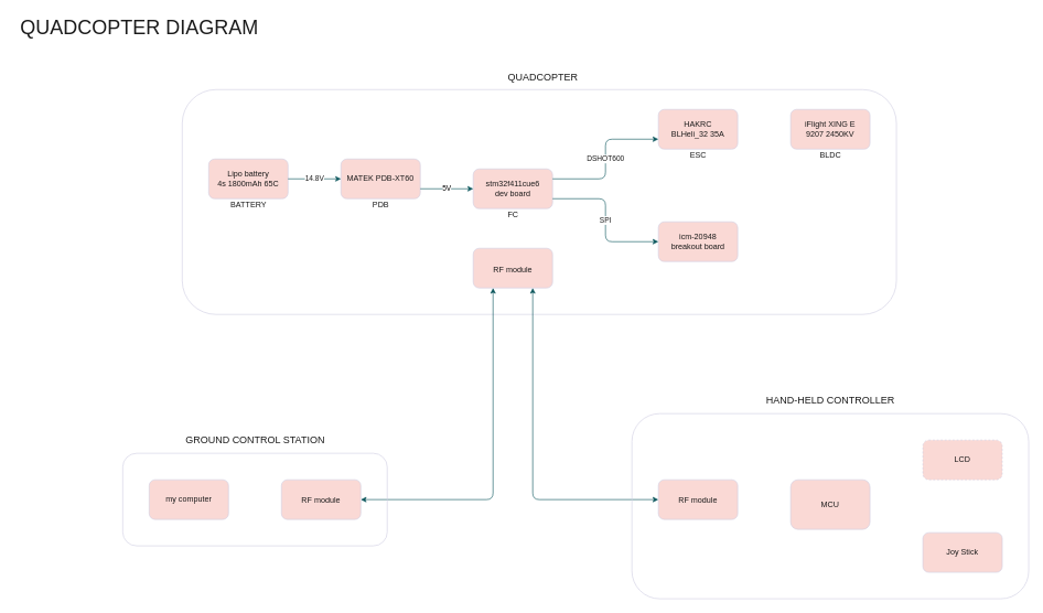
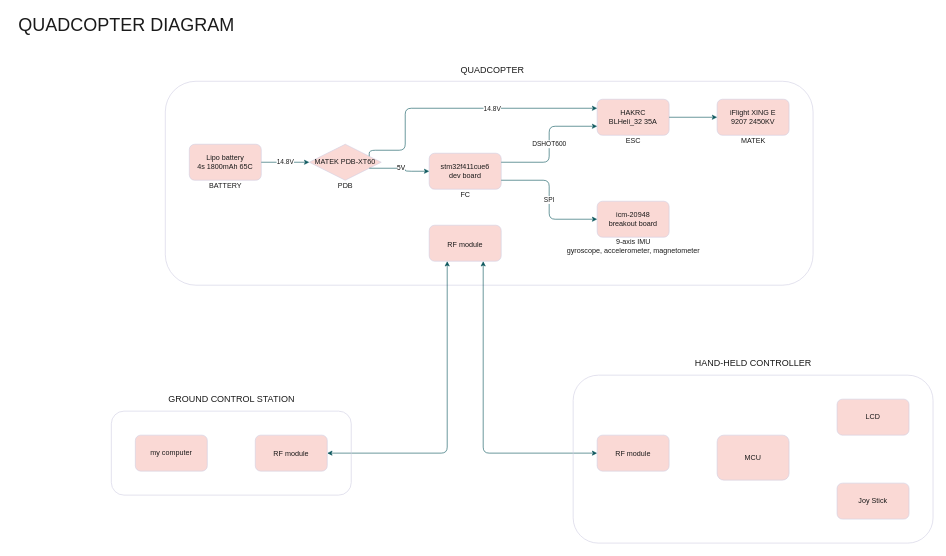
  <mxCell id="0" />
  <mxCell id="1" parent="0" />
  <mxCell id="2" value="" style="group;fontColor=#1A1A1A;rounded=1;" parent="1" vertex="1" connectable="0"><mxGeometry x="275" y="105" width="1080" height="370" as="geometry" /></mxCell>
  <mxCell id="3" value="QUADCOPTER" style="text;html=1;align=center;verticalAlign=middle;resizable=0;points=[];autosize=1;fontSize=15;fontColor=#1A1A1A;rounded=1;" parent="2" vertex="1"><mxGeometry x="485" width="120" height="20" as="geometry" /></mxCell>
  <mxCell id="4" value="" style="group;fontColor=#1A1A1A;rounded=1;" parent="2" vertex="1" connectable="0"><mxGeometry x="40" y="60" width="1000" height="260" as="geometry" /></mxCell>
  <mxCell id="5" value="" style="group;fontColor=#1A1A1A;rounded=1;" parent="4" vertex="1" connectable="0"><mxGeometry x="620" y="170" width="240" height="90" as="geometry" /></mxCell>
  <mxCell id="6" value="icm-20948&lt;br&gt;breakout board" style="whiteSpace=wrap;html=1;fillColor=#FAD9D5;strokeColor=#D0CEE2;fontColor=#1A1A1A;rounded=1;" parent="5" vertex="1"><mxGeometry x="60" width="120" height="60" as="geometry" /></mxCell>
+ <mxCell id="7" value="9-axis IMU&lt;br&gt;gyroscope, accelerometer, magnetometer" style="text;html=1;align=center;verticalAlign=middle;resizable=0;points=[];autosize=1;fontColor=#1A1A1A;rounded=1;" parent="5" vertex="1"><mxGeometry y="60" width="240" height="30" as="geometry" /></mxCell>
  <mxCell id="8" value="" style="group;fontColor=#1A1A1A;rounded=1;" parent="4" vertex="1" connectable="0"><mxGeometry x="400" y="90" width="120" height="80" as="geometry" /></mxCell>
  <mxCell id="9" value="stm32f411cue6&lt;br&gt;dev board" style="whiteSpace=wrap;html=1;fillColor=#FAD9D5;strokeColor=#D0CEE2;fontColor=#1A1A1A;rounded=1;" parent="8" vertex="1"><mxGeometry width="120" height="60" as="geometry" /></mxCell>
  <mxCell id="10" value="FC" style="text;html=1;align=center;verticalAlign=middle;resizable=0;points=[];autosize=1;fontColor=#1A1A1A;rounded=1;" parent="8" vertex="1"><mxGeometry x="45" y="60" width="30" height="20" as="geometry" /></mxCell>
  <mxCell id="11" value="" style="group;fontColor=#1A1A1A;rounded=1;" parent="4" vertex="1" connectable="0"><mxGeometry x="680" width="120" height="80" as="geometry" /></mxCell>
  <mxCell id="12" value="HAKRC&lt;br&gt;BLHeli_32 35A" style="whiteSpace=wrap;html=1;fillColor=#FAD9D5;strokeColor=#D0CEE2;fontColor=#1A1A1A;rounded=1;" parent="11" vertex="1"><mxGeometry width="120" height="60" as="geometry" /></mxCell>
  <mxCell id="13" value="ESC" style="text;html=1;align=center;verticalAlign=middle;resizable=0;points=[];autosize=1;fontColor=#1A1A1A;rounded=1;" parent="11" vertex="1"><mxGeometry x="40" y="60" width="40" height="20" as="geometry" /></mxCell>
  <mxCell id="14" value="" style="group;fontColor=#1A1A1A;rounded=1;" parent="4" vertex="1" connectable="0"><mxGeometry x="880" width="120" height="80" as="geometry" /></mxCell>
  <mxCell id="15" value="iFlight XING E &lt;br&gt;9207 2450KV" style="whiteSpace=wrap;html=1;fillColor=#FAD9D5;strokeColor=#D0CEE2;fontColor=#1A1A1A;rounded=1;" parent="14" vertex="1"><mxGeometry width="120" height="60" as="geometry" /></mxCell>
- <mxCell id="16" value="BLDC" style="text;html=1;align=center;verticalAlign=middle;resizable=0;points=[];autosize=1;fontColor=#1A1A1A;rounded=1;" parent="14" vertex="1"><mxGeometry x="35" y="60" width="50" height="20" as="geometry" /></mxCell>
+ <mxCell id="16" value="MATEK" style="text;html=1;align=center;verticalAlign=middle;resizable=0;points=[];autosize=1;fontColor=#1A1A1A;rounded=1;" parent="14" vertex="1"><mxGeometry x="35" y="60" width="50" height="20" as="geometry" /></mxCell>
  <mxCell id="17" value="" style="group;fontColor=#1A1A1A;rounded=1;" parent="4" vertex="1" connectable="0"><mxGeometry x="200" y="75" width="120" height="80" as="geometry" /></mxCell>
- <mxCell id="18" value="MATEK PDB-XT60" style="whiteSpace=wrap;html=1;fillColor=#FAD9D5;strokeColor=#D0CEE2;fontColor=#1A1A1A;rounded=1;" parent="17" vertex="1"><mxGeometry width="120" height="60" as="geometry" /></mxCell>
+ <mxCell id="18" value="MATEK PDB-XT60" style="rhombus;whiteSpace=wrap;html=1;fillColor=#FAD9D5;strokeColor=#D0CEE2;fontColor=#1A1A1A;" parent="17" vertex="1"><mxGeometry width="120" height="60" as="geometry" /></mxCell>
  <mxCell id="19" value="PDB" style="text;html=1;align=center;verticalAlign=middle;resizable=0;points=[];autosize=1;fontColor=#1A1A1A;rounded=1;" parent="17" vertex="1"><mxGeometry x="40" y="60" width="40" height="20" as="geometry" /></mxCell>
  <mxCell id="20" value="" style="group;fontColor=#1A1A1A;rounded=1;" parent="4" vertex="1" connectable="0"><mxGeometry y="75" width="120" height="80" as="geometry" /></mxCell>
  <mxCell id="21" value="Lipo battery&lt;br&gt;4s 1800mAh 65C" style="whiteSpace=wrap;html=1;fillColor=#FAD9D5;strokeColor=#D0CEE2;fontColor=#1A1A1A;rounded=1;" parent="20" vertex="1"><mxGeometry width="120" height="60" as="geometry" /></mxCell>
  <mxCell id="22" value="BATTERY" style="text;html=1;align=center;verticalAlign=middle;resizable=0;points=[];autosize=1;fontColor=#1A1A1A;rounded=1;" parent="20" vertex="1"><mxGeometry x="25" y="60" width="70" height="20" as="geometry" /></mxCell>
  <mxCell id="23" value="14.8V" style="edgeStyle=orthogonalEdgeStyle;orthogonalLoop=1;jettySize=auto;html=1;exitX=1;exitY=0.5;exitDx=0;exitDy=0;entryX=0;entryY=0.5;entryDx=0;entryDy=0;strokeColor=#09555B;fontColor=#1A1A1A;" parent="4" source="21" target="18" edge="1"><mxGeometry relative="1" as="geometry" /></mxCell>
+ <mxCell id="24" style="edgeStyle=orthogonalEdgeStyle;orthogonalLoop=1;jettySize=auto;html=1;exitX=1;exitY=0.5;exitDx=0;exitDy=0;entryX=0;entryY=0.5;entryDx=0;entryDy=0;strokeColor=#09555B;fontColor=#1A1A1A;" parent="4" source="12" target="15" edge="1"><mxGeometry relative="1" as="geometry" /></mxCell>
  <mxCell id="25" value="&lt;font color=&quot;#000000&quot;&gt;5V&lt;/font&gt;" style="edgeStyle=orthogonalEdgeStyle;orthogonalLoop=1;jettySize=auto;html=1;exitX=1;exitY=0.75;exitDx=0;exitDy=0;strokeColor=#09555B;fontColor=#1A1A1A;" parent="4" source="18" target="9" edge="1"><mxGeometry relative="1" as="geometry" /></mxCell>
+ <mxCell id="26" style="edgeStyle=orthogonalEdgeStyle;orthogonalLoop=1;jettySize=auto;html=1;exitX=1;exitY=0.25;exitDx=0;exitDy=0;entryX=0;entryY=0.25;entryDx=0;entryDy=0;strokeColor=#09555B;fontColor=#1A1A1A;" parent="4" source="18" target="12" edge="1"><mxGeometry relative="1" as="geometry"><Array as="points"><mxPoint x="360" y="85" /><mxPoint x="360" y="15" /></Array></mxGeometry></mxCell>
+ <mxCell id="27" value="14.8V" style="edgeLabel;html=1;align=center;verticalAlign=middle;resizable=0;points=[];fontColor=#1A1A1A;rounded=1;" parent="26" vertex="1" connectable="0"><mxGeometry x="0.236" relative="1" as="geometry"><mxPoint as="offset" /></mxGeometry></mxCell>
  <mxCell id="28" value="DSHOT600" style="edgeStyle=orthogonalEdgeStyle;orthogonalLoop=1;jettySize=auto;html=1;exitX=1;exitY=0.25;exitDx=0;exitDy=0;entryX=0;entryY=0.75;entryDx=0;entryDy=0;strokeColor=#09555B;fontColor=#1A1A1A;" parent="4" source="9" target="12" edge="1"><mxGeometry relative="1" as="geometry" /></mxCell>
  <mxCell id="29" value="SPI" style="edgeStyle=orthogonalEdgeStyle;orthogonalLoop=1;jettySize=auto;html=1;exitX=1;exitY=0.75;exitDx=0;exitDy=0;strokeColor=#09555B;fontColor=#1A1A1A;" parent="4" source="9" target="6" edge="1"><mxGeometry relative="1" as="geometry"><Array as="points"><mxPoint x="600" y="135" /><mxPoint x="600" y="200" /></Array></mxGeometry></mxCell>
  <mxCell id="30" value="" style="whiteSpace=wrap;html=1;fillColor=none;strokeColor=#D0CEE2;fontColor=#1A1A1A;rounded=1;" parent="2" vertex="1"><mxGeometry y="30" width="1080" height="340" as="geometry" /></mxCell>
  <mxCell id="31" value="&lt;font style=&quot;font-size: 12px&quot;&gt;RF module&lt;/font&gt;" style="whiteSpace=wrap;html=1;fontSize=15;fillColor=#FAD9D5;strokeColor=#D0CEE2;fontColor=#1A1A1A;rounded=1;" parent="2" vertex="1"><mxGeometry x="440" y="270" width="120" height="60" as="geometry" /></mxCell>
  <mxCell id="32" value="QUADCOPTER DIAGRAM" style="text;html=1;align=center;verticalAlign=middle;resizable=0;points=[];autosize=1;fontSize=30;fontColor=#1A1A1A;rounded=1;" parent="1" vertex="1"><mxGeometry x="20" y="20" width="380" height="40" as="geometry" /></mxCell>
  <mxCell id="33" value="" style="endArrow=classic;startArrow=classic;html=1;strokeColor=#09555B;fontColor=#1A1A1A;entryX=0.75;entryY=1;entryDx=0;entryDy=0;exitX=0;exitY=0.5;exitDx=0;exitDy=0;" parent="1" source="36" target="31" edge="1"><mxGeometry width="50" height="50" relative="1" as="geometry"><mxPoint x="805" y="825" as="sourcePoint" /><mxPoint x="835" y="515" as="targetPoint" /><Array as="points"><mxPoint x="805" y="755" /></Array></mxGeometry></mxCell>
  <mxCell id="34" value="" style="endArrow=classic;startArrow=classic;html=1;strokeColor=#09555B;fontColor=#1A1A1A;entryX=0.25;entryY=1;entryDx=0;entryDy=0;exitX=1;exitY=0.5;exitDx=0;exitDy=0;" parent="1" source="44" target="31" edge="1"><mxGeometry width="50" height="50" relative="1" as="geometry"><mxPoint x="745" y="755" as="sourcePoint" /><mxPoint x="835" y="635" as="targetPoint" /><Array as="points"><mxPoint x="745" y="755" /></Array></mxGeometry></mxCell>
  <mxCell id="35" value="" style="group;fontColor=#1A1A1A;rounded=1;" parent="1" vertex="1" connectable="0"><mxGeometry x="955" y="595" width="600" height="310" as="geometry" /></mxCell>
  <mxCell id="36" value="&lt;font style=&quot;font-size: 12px&quot;&gt;RF module&lt;/font&gt;" style="whiteSpace=wrap;html=1;fontSize=15;fillColor=#FAD9D5;strokeColor=#D0CEE2;fontColor=#1A1A1A;rounded=1;" parent="35" vertex="1"><mxGeometry x="40" y="130" width="120" height="60" as="geometry" /></mxCell>
  <mxCell id="37" value="MCU" style="whiteSpace=wrap;html=1;fontSize=12;fillColor=#FAD9D5;strokeColor=#D0CEE2;fontColor=#1A1A1A;rounded=1;" parent="35" vertex="1"><mxGeometry x="240" y="130" width="120" height="75" as="geometry" /></mxCell>
  <mxCell id="38" value="HAND-HELD CONTROLLER" style="text;html=1;align=center;verticalAlign=middle;resizable=0;points=[];autosize=1;fontSize=15;fontColor=#1A1A1A;rounded=1;" parent="35" vertex="1"><mxGeometry x="195" width="210" height="20" as="geometry" /></mxCell>
- <mxCell id="39" value="LCD" style="whiteSpace=wrap;html=1;fontSize=12;fillColor=#FAD9D5;strokeColor=#D0CEE2;fontColor=#1A1A1A;rounded=1;dashed=1;" parent="35" vertex="1"><mxGeometry x="440" y="70" width="120" height="60" as="geometry" /></mxCell>
+ <mxCell id="39" value="LCD" style="whiteSpace=wrap;html=1;fontSize=12;fillColor=#FAD9D5;strokeColor=#D0CEE2;fontColor=#1A1A1A;rounded=1;" parent="35" vertex="1"><mxGeometry x="440" y="70" width="120" height="60" as="geometry" /></mxCell>
  <mxCell id="40" value="Joy Stick" style="whiteSpace=wrap;html=1;fontSize=12;fillColor=#FAD9D5;strokeColor=#D0CEE2;fontColor=#1A1A1A;rounded=1;" parent="35" vertex="1"><mxGeometry x="440" y="210" width="120" height="60" as="geometry" /></mxCell>
  <mxCell id="41" value="" style="whiteSpace=wrap;html=1;fillColor=none;fontSize=12;strokeColor=#D0CEE2;fontColor=#1A1A1A;rounded=1;" parent="35" vertex="1"><mxGeometry y="30" width="600" height="280" as="geometry" /></mxCell>
  <mxCell id="42" value="" style="group;fontColor=#1A1A1A;rounded=1;" parent="1" vertex="1" connectable="0"><mxGeometry x="185" y="655" width="400" height="170" as="geometry" /></mxCell>
  <mxCell id="43" value="my computer" style="whiteSpace=wrap;html=1;fontSize=12;fillColor=#FAD9D5;strokeColor=#D0CEE2;fontColor=#1A1A1A;rounded=1;" parent="42" vertex="1"><mxGeometry x="40" y="70" width="120" height="60" as="geometry" /></mxCell>
  <mxCell id="44" value="&lt;font style=&quot;font-size: 12px&quot;&gt;RF module&lt;/font&gt;" style="whiteSpace=wrap;html=1;fontSize=15;fillColor=#FAD9D5;strokeColor=#D0CEE2;fontColor=#1A1A1A;rounded=1;" parent="42" vertex="1"><mxGeometry x="240" y="70" width="120" height="60" as="geometry" /></mxCell>
  <mxCell id="45" value="GROUND CONTROL STATION" style="text;html=1;align=center;verticalAlign=middle;resizable=0;points=[];autosize=1;fontSize=15;fontColor=#1A1A1A;rounded=1;" parent="42" vertex="1"><mxGeometry x="85" width="230" height="20" as="geometry" /></mxCell>
  <mxCell id="46" value="" style="whiteSpace=wrap;html=1;fillColor=none;fontSize=15;strokeColor=#D0CEE2;fontColor=#1A1A1A;rounded=1;" parent="42" vertex="1"><mxGeometry y="30" width="400" height="140" as="geometry" /></mxCell>
